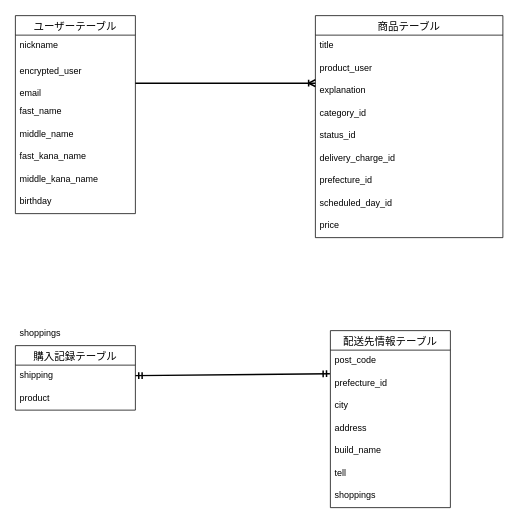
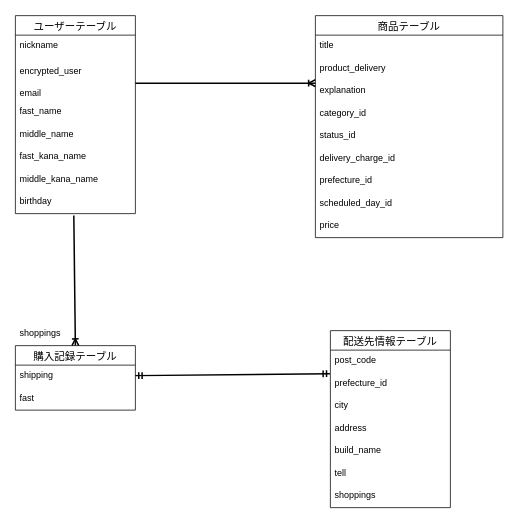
  <mxCell id="0" />
  <mxCell id="1" parent="0" />
  <mxCell id="2" value="ユーザーテーブル" style="swimlane;fontStyle=0;childLayout=stackLayout;horizontal=1;startSize=26;horizontalStack=0;resizeParent=1;resizeParentMax=0;resizeLast=0;collapsible=1;marginBottom=0;align=center;fontSize=14;strokeColor=default;" vertex="1" parent="1"><mxGeometry x="20" y="20" width="160" height="264" as="geometry" /></mxCell>
  <mxCell id="3" value="nickname" style="text;strokeColor=none;fillColor=none;spacingLeft=4;spacingRight=4;overflow=hidden;rotatable=0;points=[[0,0.5],[1,0.5]];portConstraint=eastwest;fontSize=12;" vertex="1" parent="2"><mxGeometry y="26" width="160" height="34" as="geometry" /></mxCell>
  <mxCell id="4" value="encrypted_user" style="text;strokeColor=none;fillColor=none;spacingLeft=4;spacingRight=4;overflow=hidden;rotatable=0;points=[[0,0.5],[1,0.5]];portConstraint=eastwest;fontSize=12;" vertex="1" parent="2"><mxGeometry y="60" width="160" height="30" as="geometry" /></mxCell>
  <mxCell id="5" value="email" style="text;strokeColor=none;fillColor=none;spacingLeft=4;spacingRight=4;overflow=hidden;rotatable=0;points=[[0,0.5],[1,0.5]];portConstraint=eastwest;fontSize=12;" vertex="1" parent="2"><mxGeometry y="90" width="160" height="24" as="geometry" /></mxCell>
  <mxCell id="6" value="fast_name" style="text;strokeColor=none;fillColor=none;spacingLeft=4;spacingRight=4;overflow=hidden;rotatable=0;points=[[0,0.5],[1,0.5]];portConstraint=eastwest;fontSize=12;" vertex="1" parent="2"><mxGeometry y="114" width="160" height="30" as="geometry" /></mxCell>
  <mxCell id="7" value="middle_name" style="text;strokeColor=none;fillColor=none;spacingLeft=4;spacingRight=4;overflow=hidden;rotatable=0;points=[[0,0.5],[1,0.5]];portConstraint=eastwest;fontSize=12;" vertex="1" parent="2"><mxGeometry y="144" width="160" height="30" as="geometry" /></mxCell>
  <mxCell id="8" value="fast_kana_name" style="text;strokeColor=none;fillColor=none;spacingLeft=4;spacingRight=4;overflow=hidden;rotatable=0;points=[[0,0.5],[1,0.5]];portConstraint=eastwest;fontSize=12;" vertex="1" parent="2"><mxGeometry y="174" width="160" height="30" as="geometry" /></mxCell>
  <mxCell id="9" value="middle_kana_name" style="text;strokeColor=none;fillColor=none;spacingLeft=4;spacingRight=4;overflow=hidden;rotatable=0;points=[[0,0.5],[1,0.5]];portConstraint=eastwest;fontSize=12;" vertex="1" parent="2"><mxGeometry y="204" width="160" height="30" as="geometry" /></mxCell>
  <mxCell id="10" value="birthday" style="text;strokeColor=none;fillColor=none;spacingLeft=4;spacingRight=4;overflow=hidden;rotatable=0;points=[[0,0.5],[1,0.5]];portConstraint=eastwest;fontSize=12;" vertex="1" parent="2"><mxGeometry y="234" width="160" height="30" as="geometry" /></mxCell>
  <mxCell id="11" value="商品テーブル" style="swimlane;fontStyle=0;childLayout=stackLayout;horizontal=1;startSize=26;horizontalStack=0;resizeParent=1;resizeParentMax=0;resizeLast=0;collapsible=1;marginBottom=0;align=center;fontSize=14;" vertex="1" parent="1"><mxGeometry x="420" y="20" width="250" height="296" as="geometry" /></mxCell>
  <mxCell id="12" value="title" style="text;strokeColor=none;fillColor=none;spacingLeft=4;spacingRight=4;overflow=hidden;rotatable=0;points=[[0,0.5],[1,0.5]];portConstraint=eastwest;fontSize=12;" vertex="1" parent="11"><mxGeometry y="26" width="250" height="30" as="geometry" /></mxCell>
- <mxCell id="13" value="product_user" style="text;strokeColor=none;fillColor=none;spacingLeft=4;spacingRight=4;overflow=hidden;rotatable=0;points=[[0,0.5],[1,0.5]];portConstraint=eastwest;fontSize=12;" vertex="1" parent="11"><mxGeometry y="56" width="250" height="30" as="geometry" /></mxCell>
+ <mxCell id="13" value="product_delivery" style="text;strokeColor=none;fillColor=none;spacingLeft=4;spacingRight=4;overflow=hidden;rotatable=0;points=[[0,0.5],[1,0.5]];portConstraint=eastwest;fontSize=12;" vertex="1" parent="11"><mxGeometry y="56" width="250" height="30" as="geometry" /></mxCell>
  <mxCell id="14" value="explanation" style="text;strokeColor=none;fillColor=none;spacingLeft=4;spacingRight=4;overflow=hidden;rotatable=0;points=[[0,0.5],[1,0.5]];portConstraint=eastwest;fontSize=12;" vertex="1" parent="11"><mxGeometry y="86" width="250" height="30" as="geometry" /></mxCell>
  <mxCell id="15" value="category_id" style="text;strokeColor=none;fillColor=none;spacingLeft=4;spacingRight=4;overflow=hidden;rotatable=0;points=[[0,0.5],[1,0.5]];portConstraint=eastwest;fontSize=12;" vertex="1" parent="11"><mxGeometry y="116" width="250" height="30" as="geometry" /></mxCell>
  <mxCell id="16" value="status_id" style="text;strokeColor=none;fillColor=none;spacingLeft=4;spacingRight=4;overflow=hidden;rotatable=0;points=[[0,0.5],[1,0.5]];portConstraint=eastwest;fontSize=12;" vertex="1" parent="11"><mxGeometry y="146" width="250" height="30" as="geometry" /></mxCell>
  <mxCell id="17" value="delivery_charge_id " style="text;strokeColor=none;fillColor=none;spacingLeft=4;spacingRight=4;overflow=hidden;rotatable=0;points=[[0,0.5],[1,0.5]];portConstraint=eastwest;fontSize=12;" vertex="1" parent="11"><mxGeometry y="176" width="250" height="30" as="geometry" /></mxCell>
  <mxCell id="18" value="prefecture_id" style="text;strokeColor=none;fillColor=none;spacingLeft=4;spacingRight=4;overflow=hidden;rotatable=0;points=[[0,0.5],[1,0.5]];portConstraint=eastwest;fontSize=12;" vertex="1" parent="11"><mxGeometry y="206" width="250" height="30" as="geometry" /></mxCell>
  <mxCell id="19" value="scheduled_day_id" style="text;strokeColor=none;fillColor=none;spacingLeft=4;spacingRight=4;overflow=hidden;rotatable=0;points=[[0,0.5],[1,0.5]];portConstraint=eastwest;fontSize=12;" vertex="1" parent="11"><mxGeometry y="236" width="250" height="30" as="geometry" /></mxCell>
  <mxCell id="20" value="price" style="text;strokeColor=none;fillColor=none;spacingLeft=4;spacingRight=4;overflow=hidden;rotatable=0;points=[[0,0.5],[1,0.5]];portConstraint=eastwest;fontSize=12;" vertex="1" parent="11"><mxGeometry y="266" width="250" height="30" as="geometry" /></mxCell>
  <mxCell id="21" value="購入記録テーブル" style="swimlane;fontStyle=0;childLayout=stackLayout;horizontal=1;startSize=26;horizontalStack=0;resizeParent=1;resizeParentMax=0;resizeLast=0;collapsible=1;marginBottom=0;align=center;fontSize=14;" vertex="1" parent="1"><mxGeometry x="20" y="460" width="160" height="86" as="geometry" /></mxCell>
  <mxCell id="22" value="shipping" style="text;strokeColor=none;fillColor=none;spacingLeft=4;spacingRight=4;overflow=hidden;rotatable=0;points=[[0,0.5],[1,0.5]];portConstraint=eastwest;fontSize=12;" vertex="1" parent="21"><mxGeometry y="26" width="160" height="30" as="geometry" /></mxCell>
- <mxCell id="23" value="product" style="text;strokeColor=none;fillColor=none;spacingLeft=4;spacingRight=4;overflow=hidden;rotatable=0;points=[[0,0.5],[1,0.5]];portConstraint=eastwest;fontSize=12;" vertex="1" parent="21"><mxGeometry y="56" width="160" height="30" as="geometry" /></mxCell>
+ <mxCell id="23" value="fast" style="text;strokeColor=none;fillColor=none;spacingLeft=4;spacingRight=4;overflow=hidden;rotatable=0;points=[[0,0.5],[1,0.5]];portConstraint=eastwest;fontSize=12;" vertex="1" parent="21"><mxGeometry y="56" width="160" height="30" as="geometry" /></mxCell>
  <mxCell id="24" value="配送先情報テーブル" style="swimlane;fontStyle=0;childLayout=stackLayout;horizontal=1;startSize=26;horizontalStack=0;resizeParent=1;resizeParentMax=0;resizeLast=0;collapsible=1;marginBottom=0;align=center;fontSize=14;strokeColor=default;" vertex="1" parent="1"><mxGeometry x="440" y="440" width="160" height="236" as="geometry" /></mxCell>
  <mxCell id="25" value="post_code" style="text;strokeColor=none;fillColor=none;spacingLeft=4;spacingRight=4;overflow=hidden;rotatable=0;points=[[0,0.5],[1,0.5]];portConstraint=eastwest;fontSize=12;" vertex="1" parent="24"><mxGeometry y="26" width="160" height="30" as="geometry" /></mxCell>
  <mxCell id="26" value="prefecture_id" style="text;strokeColor=none;fillColor=none;spacingLeft=4;spacingRight=4;overflow=hidden;rotatable=0;points=[[0,0.5],[1,0.5]];portConstraint=eastwest;fontSize=12;" vertex="1" parent="24"><mxGeometry y="56" width="160" height="30" as="geometry" /></mxCell>
  <mxCell id="27" value="city" style="text;strokeColor=none;fillColor=none;spacingLeft=4;spacingRight=4;overflow=hidden;rotatable=0;points=[[0,0.5],[1,0.5]];portConstraint=eastwest;fontSize=12;" vertex="1" parent="24"><mxGeometry y="86" width="160" height="30" as="geometry" /></mxCell>
  <mxCell id="28" value="address" style="text;strokeColor=none;fillColor=none;spacingLeft=4;spacingRight=4;overflow=hidden;rotatable=0;points=[[0,0.5],[1,0.5]];portConstraint=eastwest;fontSize=12;" vertex="1" parent="24"><mxGeometry y="116" width="160" height="30" as="geometry" /></mxCell>
  <mxCell id="29" value="build_name" style="text;strokeColor=none;fillColor=none;spacingLeft=4;spacingRight=4;overflow=hidden;rotatable=0;points=[[0,0.5],[1,0.5]];portConstraint=eastwest;fontSize=12;" vertex="1" parent="24"><mxGeometry y="146" width="160" height="30" as="geometry" /></mxCell>
  <mxCell id="30" value="tell" style="text;strokeColor=none;fillColor=none;spacingLeft=4;spacingRight=4;overflow=hidden;rotatable=0;points=[[0,0.5],[1,0.5]];portConstraint=eastwest;fontSize=12;" vertex="1" parent="24"><mxGeometry y="176" width="160" height="30" as="geometry" /></mxCell>
  <mxCell id="31" value="shoppings" style="text;strokeColor=none;fillColor=none;spacingLeft=4;spacingRight=4;overflow=hidden;rotatable=0;points=[[0,0.5],[1,0.5]];portConstraint=eastwest;fontSize=12;" vertex="1" parent="24"><mxGeometry y="206" width="160" height="30" as="geometry" /></mxCell>
  <mxCell id="32" value="" style="fontSize=12;html=1;endArrow=ERmandOne;startArrow=ERmandOne;strokeWidth=2;entryX=-0.004;entryY=0.048;entryDx=0;entryDy=0;entryPerimeter=0;" edge="1" parent="1" target="26"><mxGeometry width="100" height="100" relative="1" as="geometry"><mxPoint x="180" y="500" as="sourcePoint" /><mxPoint x="420" y="500" as="targetPoint" /></mxGeometry></mxCell>
  <mxCell id="33" value="" style="fontSize=12;html=1;endArrow=ERoneToMany;strokeWidth=2;" edge="1" parent="1"><mxGeometry width="100" height="100" relative="1" as="geometry"><mxPoint x="180" y="110" as="sourcePoint" /><mxPoint x="420" y="110" as="targetPoint" /></mxGeometry></mxCell>
+ <mxCell id="34" value="" style="fontSize=12;html=1;endArrow=ERoneToMany;strokeWidth=2;exitX=0.487;exitY=1.086;exitDx=0;exitDy=0;exitPerimeter=0;entryX=0.5;entryY=0;entryDx=0;entryDy=0;" edge="1" parent="1" source="10" target="21"><mxGeometry width="100" height="100" relative="1" as="geometry"><mxPoint x="170" y="230" as="sourcePoint" /><mxPoint x="270" y="130" as="targetPoint" /></mxGeometry></mxCell>
  <mxCell id="35" value="shoppings" style="text;strokeColor=none;fillColor=none;spacingLeft=4;spacingRight=4;overflow=hidden;rotatable=0;points=[[0,0.5],[1,0.5]];portConstraint=eastwest;fontSize=12;" vertex="1" parent="1"><mxGeometry x="20" y="430" width="80" height="30" as="geometry" /></mxCell>
